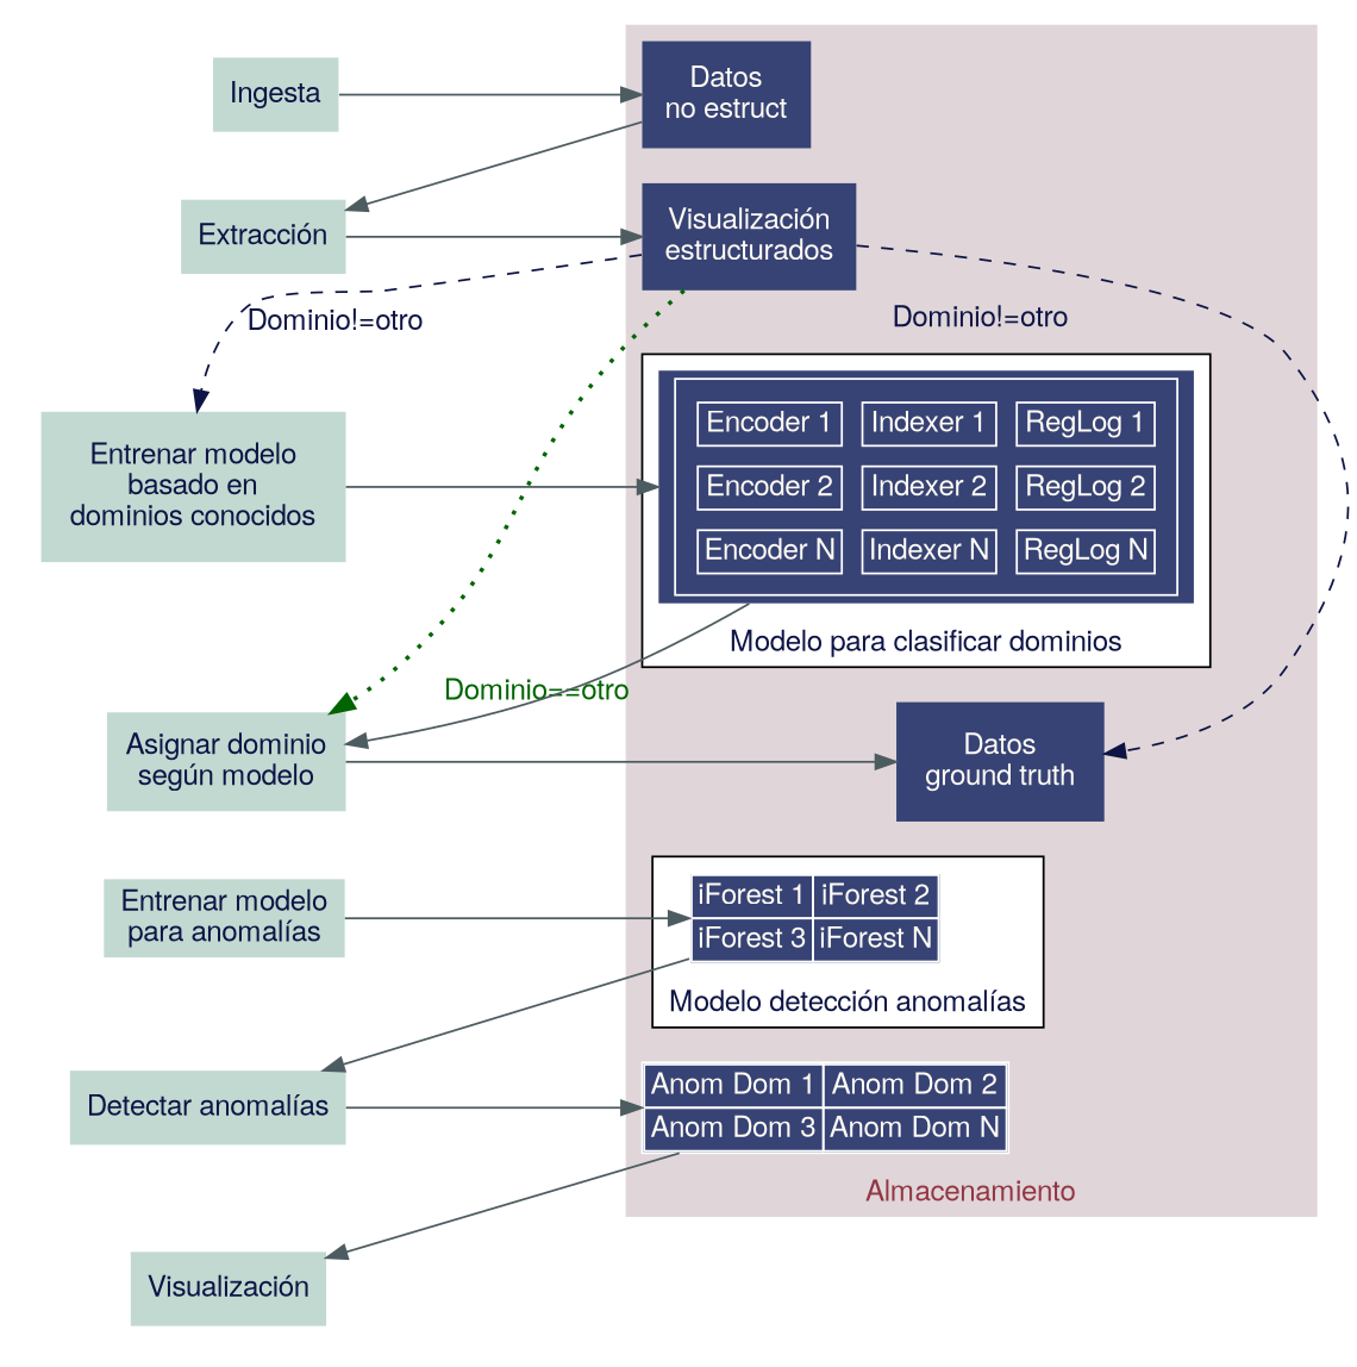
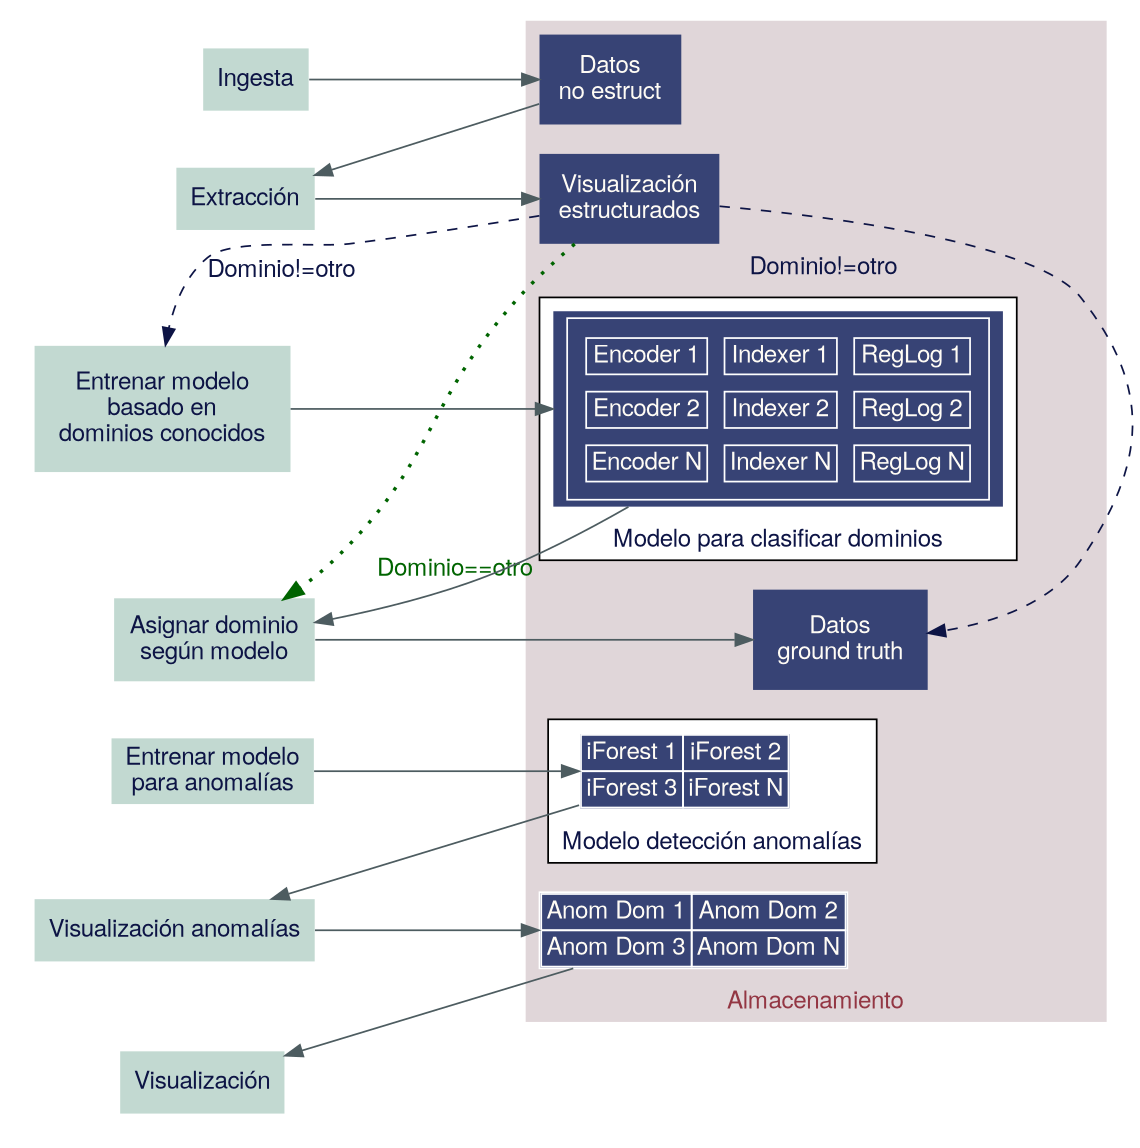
  digraph {
    fontname="Helvetica,Arial,sans-serif"
    newrank=true
    nodesep=0.7
    rankdir=TB
    ranksep=0
    node [fillcolor="#c2d9d1" fontcolor="#0d1445" fontname="Helvetica,Arial,sans-serif" penwidth=0 shape=box style=filled]
    edge [color="#4d5c60" fontname="Helvetica,Arial,sans-serif"]
    n1 [label=Ingesta]
    n2 [fillcolor="#374375" fontcolor="#fffcf5" label="Datos\nno estruct" margin=0.15]
    n3 [label="Extracción"]
    n4 [fillcolor="#374375" fontcolor="#fffcf5" label="Visualización\nestructurados" margin=0.15]
    n5 [label="Entrenar modelo\nbasado en\ndominios conocidos" margin=0.20]
    n6 [fillcolor="#374375" fontcolor="#fffcf5" label=<         <table border="1" color="white" cellspacing="10">           <tr><td>Encoder 1</td><td>Indexer 1</td><td>RegLog 1</td></tr>           <tr><td>Encoder 2</td><td>Indexer 2</td><td>RegLog 2</td></tr>           <tr><td>Encoder N</td><td>Indexer N</td><td>RegLog N</td></tr>         </table>       >]
    n7 [label="Asignar dominio\nsegún modelo" margin=0.13]
    n8 [fillcolor="#374375" fontcolor="#fffcf5" label="Datos\nground truth" margin=0.20]
    n9 [label="Entrenar modelo\npara anomalías"]
    n10 [fillcolor="#374375" fontcolor="#fffcf5" label=<         <table border="1" color="white" cellspacing="0">           <tr><td>iForest 1</td><td>iForest 2</td></tr>           <tr><td>iForest 3</td><td>iForest N</td></tr>         </table>       > margin=0]
-   n11 [label="Detectar anomalías"]
+   n11 [label="Visualización anomalías"]
    n12 [fillcolor="#374375" fontcolor="#fffcf5" label=<         <table border="1" color="white" cellspacing="0">         <tr><td>Anom Dom 1</td><td>Anom Dom 2</td></tr>         <tr><td>Anom Dom 3</td><td>Anom Dom N</td></tr>       </table>       > margin=0]
    n13 [label="Visualización"]
    subgraph sub_1 {
      rank=same
      n1
      n2
    }
    subgraph sub_2 {
      rank=same
      n3
      n4
    }
    subgraph sub_3 {
      rank=same
      n5
      n6
    }
    subgraph sub_4 {
      rank=same
      n7
      n8
    }
    subgraph sub_5 {
      rank=same
      n9
      n10
    }
    subgraph sub_6 {
      rank=same
      n11
      n12
    }
    subgraph sub_7 {
      rank=same
      n13
    }
    subgraph cluster_8 {
      penwidth=0
      n1
      n3
      n5
      n7
      n9
      n11
      n13
    }
    subgraph cluster_9 {
      bgcolor="#e0d6d9"
      fontcolor="#933643"
      label=Almacenamiento
      labelloc=bottom
      penwidth=0
      n2
      n4
      n8
      n12
      subgraph cluster_10 {
        bgcolor=white
        fontcolor="#0d1445"
        label="Modelo para clasificar dominios"
        labelloc=bottom
        penwidth=1
        n6
      }
      subgraph cluster_11 {
        bgcolor=white
        fontcolor="#0d1445"
        label="Modelo detección anomalías"
        labelloc=bottom
        penwidth=1
        n10
      }
    }
    n1 -> n2
    n1 -> n3 [style=invis]
    n2 -> n3
    n2 -> n4 [style=invis]
    n3 -> n4
    n3 -> n5 [style=invis]
    n4 -> n5 [color="#0d1445" fontcolor="#0d1445" label="Dominio!=otro" style=dashed]
    n4 -> n7 [color=darkgreen fontcolor=darkgreen headlabel="Dominio==otro" labeldistance=10.0 penwidth=2 style=dotted]
    n4 -> n8 [style=invis]
    n4 -> n8 [color="#0d1445" fontcolor="#0d1445" labeldistance=7 style=dashed taillabel="Dominio!=otro"]
    n5 -> n6
    n5 -> n7 [style=invis]
    n6 -> n7
    n7 -> n8
    n7 -> n9 [style=invis]
    n8 -> n10 [style=invis]
    n9 -> n10
    n9 -> n11 [style=invis]
    n10 -> n11
    n10 -> n12 [style=invis]
    n11 -> n12
    n11 -> n13 [style=invis]
    n12 -> n13
  }
